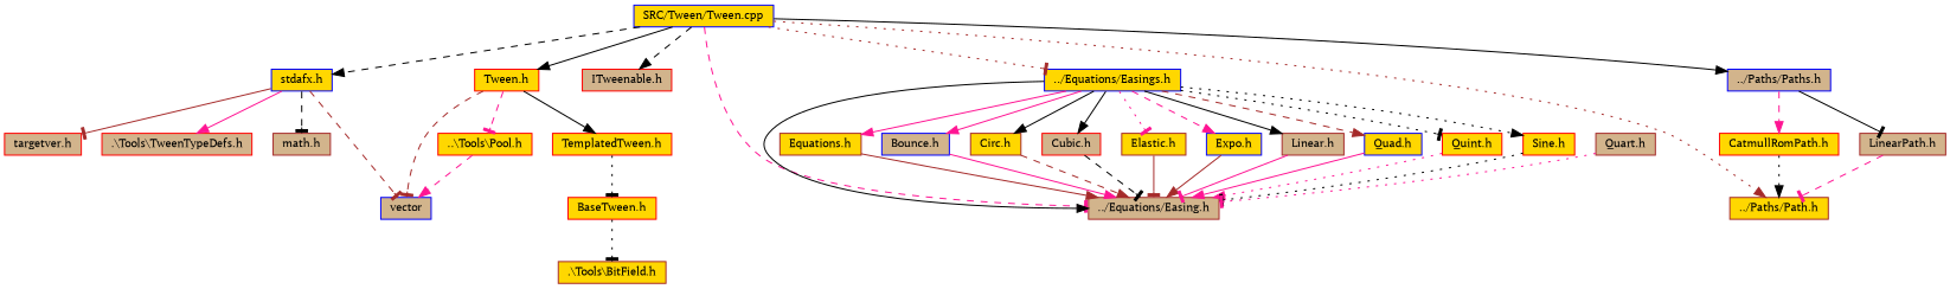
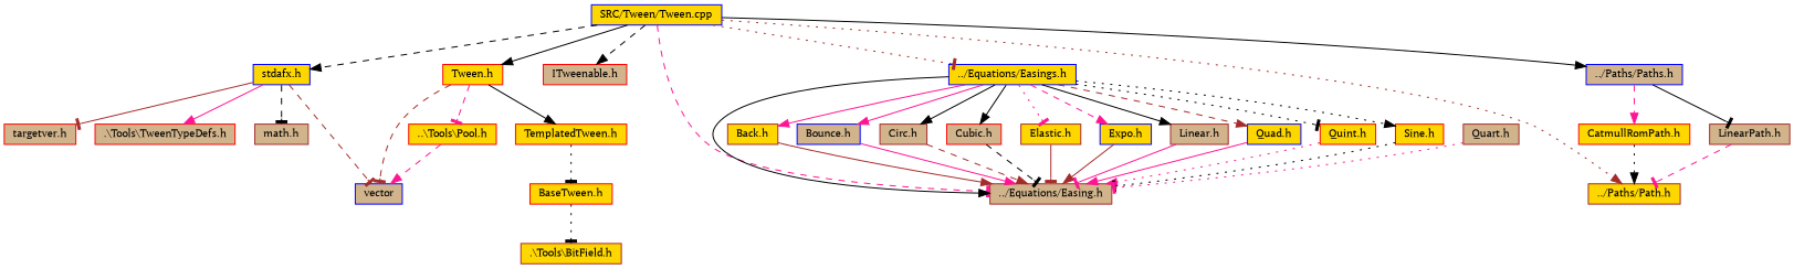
  digraph {
    fontname="PT Serif"
    node [color=red fillcolor=gold fontname="PT Serif" fontsize=10 shape=record style=filled]
    edge [arrowhead=normal color=black fontname="PT Serif" fontsize=10 labelfontname=FreeSans labelfontsize=10 style=solid]
    n1 [color=blue fontcolor=black height=0.2 label="SRC/Tween/Tween.cpp" width=0.4]
    n2 [color=blue height=0.2 label="stdafx.h" width=0.4]
    n3 [height=0.2 label="Tween.h" width=0.4]
    n4 [fillcolor=tan height=0.2 label="ITweenable.h" width=0.4]
    n5 [color=brown fillcolor=tan height=0.2 label="../Equations/Easing.h" width=0.4]
    n6 [color=brown height=0.2 label="../Paths/Path.h" width=0.4]
    n7 [color=blue height=0.2 label="../Equations/Easings.h" width=0.4]
    n8 [color=blue fillcolor=tan height=0.2 label="../Paths/Paths.h" width=0.4]
    n9 [fillcolor=tan height=0.2 label="targetver.h" width=0.4]
    n10 [fillcolor=tan height=0.2 label=".\\Tools\\TweenTypeDefs.h" width=0.4]
    n11 [color=brown fillcolor=tan height=0.2 label="math.h" width=0.4]
    n12 [color=blue fillcolor=tan height=0.2 label=vector width=0.4]
    n13 [height=0.2 label="TemplatedTween.h" width=0.4]
    n14 [height=0.2 label="..\\Tools\\Pool.h" width=0.4]
-   n15 [color=brown height=0.2 label="Equations.h" width=0.4]
+   n15 [color=brown height=0.2 label="Back.h" width=0.4]
    n16 [color=blue fillcolor=tan height=0.2 label="Bounce.h" width=0.4]
-   n17 [color=brown height=0.2 label="Circ.h" width=0.4]
+   n17 [color=brown fillcolor=tan height=0.2 label="Circ.h" width=0.4]
    n18 [fillcolor=tan height=0.2 label="Cubic.h" width=0.4]
    n19 [color=brown height=0.2 label="Elastic.h" width=0.4]
    n20 [color=blue height=0.2 label="Expo.h" width=0.4]
    n21 [color=brown fillcolor=tan height=0.2 label="Linear.h" width=0.4]
    n22 [color=blue height=0.2 label="Quad.h" width=0.4]
    n23 [height=0.2 label="Quint.h" width=0.4]
    n24 [height=0.2 label="Sine.h" width=0.4]
    n25 [height=0.2 label="CatmullRomPath.h" width=0.4]
    n26 [color=brown fillcolor=tan height=0.2 label="LinearPath.h" width=0.4]
    n27 [height=0.2 label="BaseTween.h" width=0.4]
    n28 [color=brown height=0.2 label=".\\Tools\\BitField.h" width=0.4]
    n29 [color=brown fillcolor=tan height=0.2 label="Quart.h" width=0.4]
    n1 -> n2 [style=dashed]
    n1 -> n3
    n1 -> n4 [style=dashed]
    n1 -> n5 [arrowhead=tee color=deeppink style=dashed]
    n1 -> n6 [color=brown style=dotted]
    n1 -> n7 [arrowhead=tee color=brown style=dotted]
    n1 -> n8
    n2 -> n9 [arrowhead=tee color=brown]
    n2 -> n10 [color=deeppink]
    n2 -> n11 [arrowhead=tee style=dashed]
    n2 -> n12 [arrowhead=tee color=brown style=dashed]
    n3 -> n12 [arrowhead=tee color=brown style=dashed]
    n3 -> n13
    n3 -> n14 [arrowhead=tee color=deeppink style=dashed]
    n7 -> n5
    n7 -> n15 [color=deeppink]
    n7 -> n16 [color=deeppink]
    n7 -> n17
    n7 -> n18
    n7 -> n19 [arrowhead=tee color=deeppink style=dotted]
    n7 -> n20 [color=deeppink style=dashed]
    n7 -> n21
    n7 -> n22 [color=brown style=dashed]
    n7 -> n23 [arrowhead=tee style=dotted]
    n7 -> n24 [style=dotted]
    n8 -> n25 [color=deeppink style=dashed]
    n8 -> n26 [arrowhead=tee]
    n13 -> n27 [arrowhead=tee style=dotted]
    n14 -> n12 [color=deeppink style=dashed]
    n15 -> n5 [color=brown]
    n16 -> n5 [color=deeppink]
    n17 -> n5 [color=brown style=dashed]
    n18 -> n5 [arrowhead=tee style=dashed]
    n19 -> n5 [arrowhead=tee color=brown]
    n20 -> n5 [color=brown]
    n21 -> n5 [arrowhead=tee color=deeppink]
    n22 -> n5 [color=deeppink]
    n23 -> n5 [color=deeppink style=dotted]
    n24 -> n5 [arrowhead=tee style=dotted]
    n25 -> n6 [style=dotted]
    n26 -> n6 [arrowhead=tee color=deeppink style=dashed]
    n27 -> n28 [arrowhead=tee style=dotted]
    n29 -> n5 [arrowhead=tee color=deeppink style=dotted]
  }
